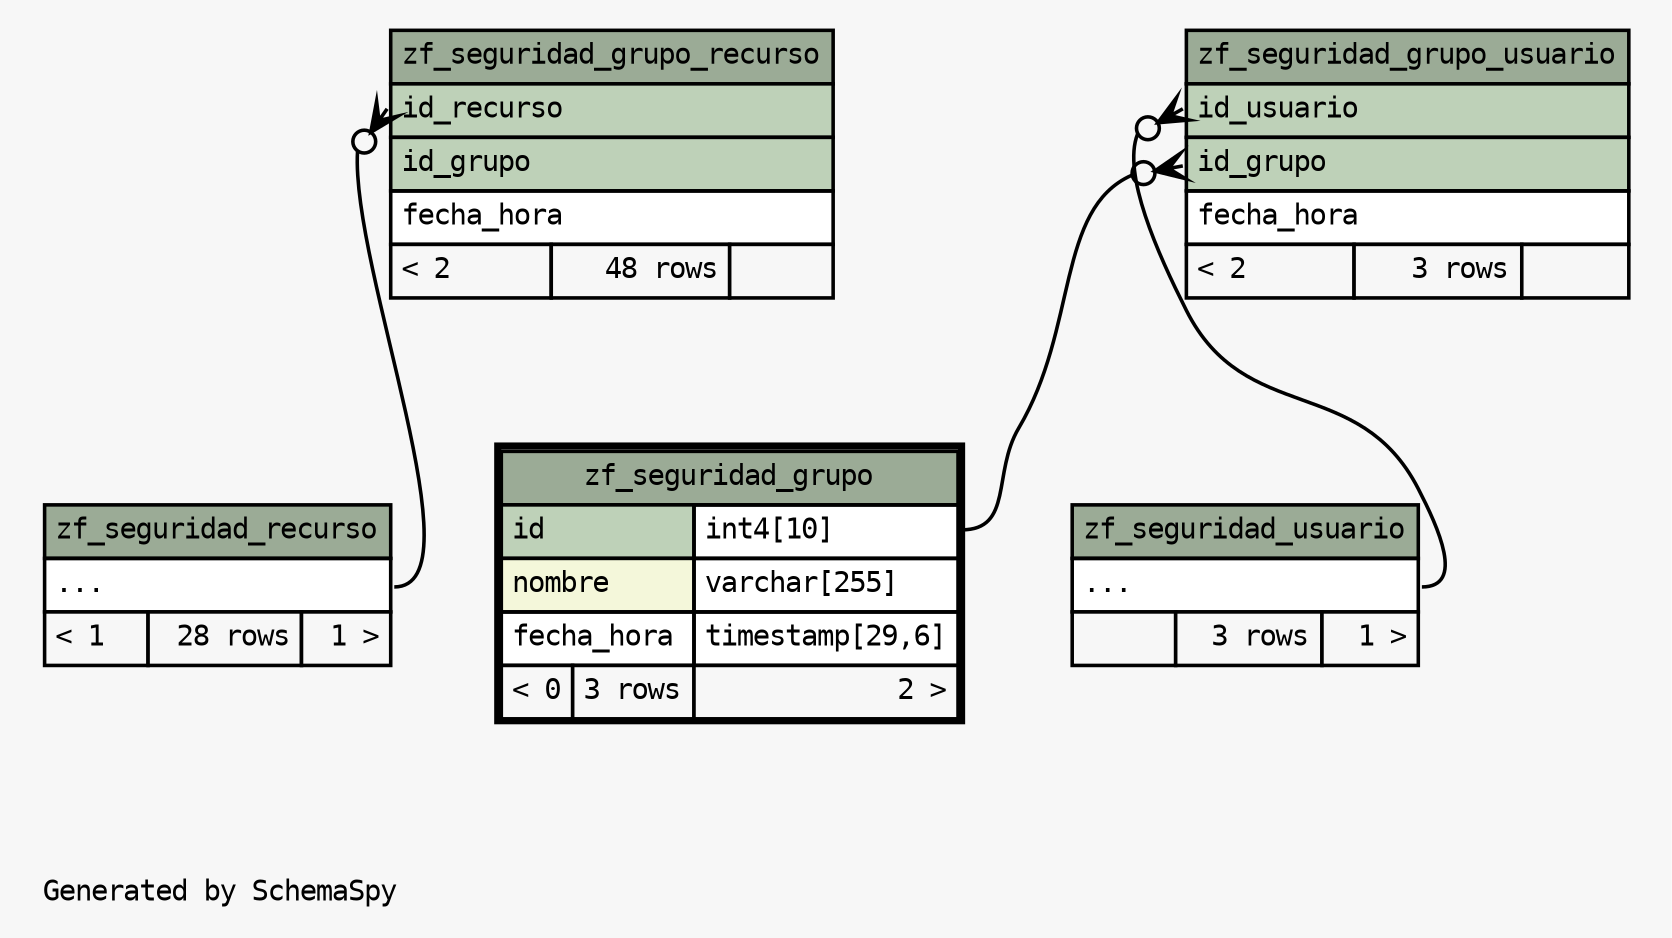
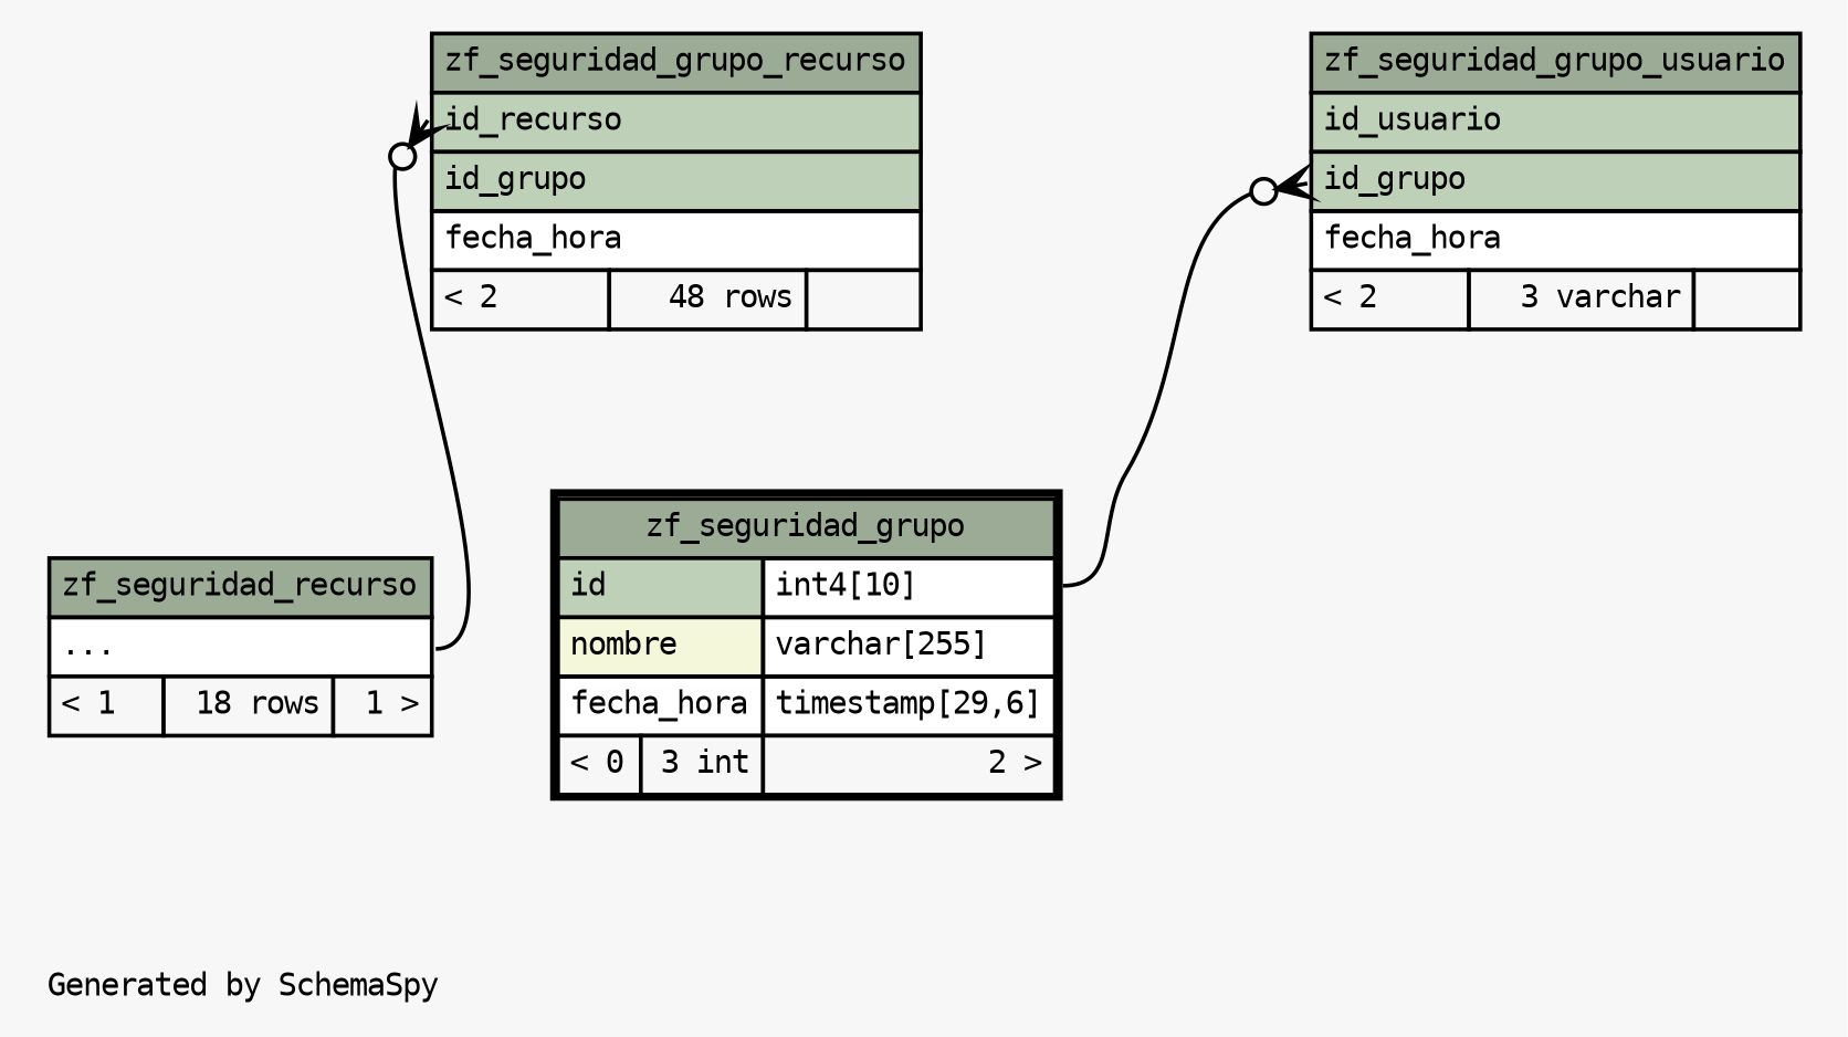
  digraph {
    bgcolor="#f7f7f7"
    fontname=monospace
    fontsize=8
    label="\nGenerated by SchemaSpy"
    labeljust=l
    nodesep=0.18
    rankdir=TB
    ranksep=0.46
    node [fontname=monospace fontsize=8 shape=plaintext]
    edge [arrowhead=none arrowsize=0.8 arrowtail=crowodot dir=back headport="elipses:e"]
    n1 [label=<     <TABLE BORDER="0" CELLBORDER="1" CELLSPACING="0" BGCOLOR="#ffffff">       <TR><TD COLSPAN="3" BGCOLOR="#9bab96" ALIGN="CENTER">zf_seguridad_grupo_recurso</TD></TR>       <TR><TD PORT="id_recurso" COLSPAN="3" BGCOLOR="#bed1b8" ALIGN="LEFT">id_recurso</TD></TR>       <TR><TD PORT="id_grupo" COLSPAN="3" BGCOLOR="#bed1b8" ALIGN="LEFT">id_grupo</TD></TR>       <TR><TD PORT="fecha_hora" COLSPAN="3" ALIGN="LEFT">fecha_hora</TD></TR>       <TR><TD ALIGN="LEFT" BGCOLOR="#f7f7f7">&lt; 2</TD><TD ALIGN="RIGHT" BGCOLOR="#f7f7f7">48 rows</TD><TD ALIGN="RIGHT" BGCOLOR="#f7f7f7">  </TD></TR>     </TABLE>>]
-   n2 [label=<     <TABLE BORDER="0" CELLBORDER="1" CELLSPACING="0" BGCOLOR="#ffffff">       <TR><TD COLSPAN="3" BGCOLOR="#9bab96" ALIGN="CENTER">zf_seguridad_recurso</TD></TR>       <TR><TD PORT="elipses" COLSPAN="3" ALIGN="LEFT">...</TD></TR>       <TR><TD ALIGN="LEFT" BGCOLOR="#f7f7f7">&lt; 1</TD><TD ALIGN="RIGHT" BGCOLOR="#f7f7f7">28 rows</TD><TD ALIGN="RIGHT" BGCOLOR="#f7f7f7">1 &gt;</TD></TR>     </TABLE>>]
-   n3 [label=<     <TABLE BORDER="2" CELLBORDER="1" CELLSPACING="0" BGCOLOR="#ffffff">       <TR><TD COLSPAN="3" BGCOLOR="#9bab96" ALIGN="CENTER">zf_seguridad_grupo</TD></TR>       <TR><TD PORT="id" COLSPAN="2" BGCOLOR="#bed1b8" ALIGN="LEFT">id</TD><TD PORT="id.type" ALIGN="LEFT">int4[10]</TD></TR>       <TR><TD PORT="nombre" COLSPAN="2" BGCOLOR="#f4f7da" ALIGN="LEFT">nombre</TD><TD PORT="nombre.type" ALIGN="LEFT">varchar[255]</TD></TR>       <TR><TD PORT="fecha_hora" COLSPAN="2" ALIGN="LEFT">fecha_hora</TD><TD PORT="fecha_hora.type" ALIGN="LEFT">timestamp[29,6]</TD></TR>       <TR><TD ALIGN="LEFT" BGCOLOR="#f7f7f7">&lt; 0</TD><TD ALIGN="RIGHT" BGCOLOR="#f7f7f7">3 rows</TD><TD ALIGN="RIGHT" BGCOLOR="#f7f7f7">2 &gt;</TD></TR>     </TABLE>>]
-   n4 [label=<     <TABLE BORDER="0" CELLBORDER="1" CELLSPACING="0" BGCOLOR="#ffffff">       <TR><TD COLSPAN="3" BGCOLOR="#9bab96" ALIGN="CENTER">zf_seguridad_grupo_usuario</TD></TR>       <TR><TD PORT="id_usuario" COLSPAN="3" BGCOLOR="#bed1b8" ALIGN="LEFT">id_usuario</TD></TR>       <TR><TD PORT="id_grupo" COLSPAN="3" BGCOLOR="#bed1b8" ALIGN="LEFT">id_grupo</TD></TR>       <TR><TD PORT="fecha_hora" COLSPAN="3" ALIGN="LEFT">fecha_hora</TD></TR>       <TR><TD ALIGN="LEFT" BGCOLOR="#f7f7f7">&lt; 2</TD><TD ALIGN="RIGHT" BGCOLOR="#f7f7f7">3 rows</TD><TD ALIGN="RIGHT" BGCOLOR="#f7f7f7">  </TD></TR>     </TABLE>>]
-   n5 [label=<     <TABLE BORDER="0" CELLBORDER="1" CELLSPACING="0" BGCOLOR="#ffffff">       <TR><TD COLSPAN="3" BGCOLOR="#9bab96" ALIGN="CENTER">zf_seguridad_usuario</TD></TR>       <TR><TD PORT="elipses" COLSPAN="3" ALIGN="LEFT">...</TD></TR>       <TR><TD ALIGN="LEFT" BGCOLOR="#f7f7f7">  </TD><TD ALIGN="RIGHT" BGCOLOR="#f7f7f7">3 rows</TD><TD ALIGN="RIGHT" BGCOLOR="#f7f7f7">1 &gt;</TD></TR>     </TABLE>>]
+   n2 [label=<     <TABLE BORDER="0" CELLBORDER="1" CELLSPACING="0" BGCOLOR="#ffffff">       <TR><TD COLSPAN="3" BGCOLOR="#9bab96" ALIGN="CENTER">zf_seguridad_recurso</TD></TR>       <TR><TD PORT="elipses" COLSPAN="3" ALIGN="LEFT">...</TD></TR>       <TR><TD ALIGN="LEFT" BGCOLOR="#f7f7f7">&lt; 1</TD><TD ALIGN="RIGHT" BGCOLOR="#f7f7f7">18 rows</TD><TD ALIGN="RIGHT" BGCOLOR="#f7f7f7">1 &gt;</TD></TR>     </TABLE>>]
+   n3 [label=<     <TABLE BORDER="2" CELLBORDER="1" CELLSPACING="0" BGCOLOR="#ffffff">       <TR><TD COLSPAN="3" BGCOLOR="#9bab96" ALIGN="CENTER">zf_seguridad_grupo</TD></TR>       <TR><TD PORT="id" COLSPAN="2" BGCOLOR="#bed1b8" ALIGN="LEFT">id</TD><TD PORT="id.type" ALIGN="LEFT">int4[10]</TD></TR>       <TR><TD PORT="nombre" COLSPAN="2" BGCOLOR="#f4f7da" ALIGN="LEFT">nombre</TD><TD PORT="nombre.type" ALIGN="LEFT">varchar[255]</TD></TR>       <TR><TD PORT="fecha_hora" COLSPAN="2" ALIGN="LEFT">fecha_hora</TD><TD PORT="fecha_hora.type" ALIGN="LEFT">timestamp[29,6]</TD></TR>       <TR><TD ALIGN="LEFT" BGCOLOR="#f7f7f7">&lt; 0</TD><TD ALIGN="RIGHT" BGCOLOR="#f7f7f7">3 int</TD><TD ALIGN="RIGHT" BGCOLOR="#f7f7f7">2 &gt;</TD></TR>     </TABLE>>]
+   n4 [label=<     <TABLE BORDER="0" CELLBORDER="1" CELLSPACING="0" BGCOLOR="#ffffff">       <TR><TD COLSPAN="3" BGCOLOR="#9bab96" ALIGN="CENTER">zf_seguridad_grupo_usuario</TD></TR>       <TR><TD PORT="id_usuario" COLSPAN="3" BGCOLOR="#bed1b8" ALIGN="LEFT">id_usuario</TD></TR>       <TR><TD PORT="id_grupo" COLSPAN="3" BGCOLOR="#bed1b8" ALIGN="LEFT">id_grupo</TD></TR>       <TR><TD PORT="fecha_hora" COLSPAN="3" ALIGN="LEFT">fecha_hora</TD></TR>       <TR><TD ALIGN="LEFT" BGCOLOR="#f7f7f7">&lt; 2</TD><TD ALIGN="RIGHT" BGCOLOR="#f7f7f7">3 varchar</TD><TD ALIGN="RIGHT" BGCOLOR="#f7f7f7">  </TD></TR>     </TABLE>>]
    n1 -> n2 [tailport="id_recurso:w"]
    n4 -> n3 [headport="id.type:e" tailport="id_grupo:w"]
-   n4 -> n5 [tailport="id_usuario:w"]
  }
